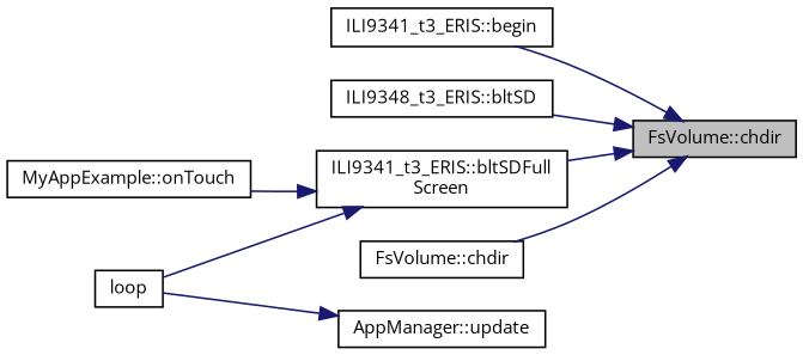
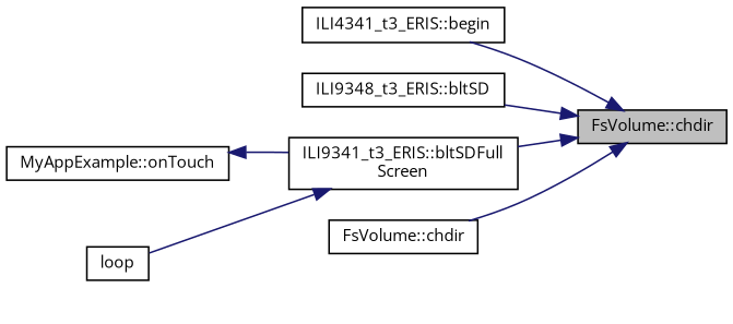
  digraph {
    fontname="Open Sans"
    rankdir=RL
    node [color=black fillcolor=white fontname="Open Sans" fontsize=10 shape=record style=filled]
    edge [color=midnightblue dir=back fontname="Open Sans" fontsize=10 labelfontname=Helvetica labelfontsize=10 style=solid]
    n1 [fillcolor=grey75 fontcolor=black height=0.2 label="FsVolume::chdir" width=0.4]
-   n2 [height=0.2 label="ILI9341_t3_ERIS::begin" width=0.4]
+   n2 [height=0.2 label="ILI4341_t3_ERIS::begin" width=0.4]
    n3 [height=0.2 label="ILI9348_t3_ERIS::bltSD" width=0.4]
    n4 [height=0.2 label="ILI9341_t3_ERIS::bltSDFull\lScreen" width=0.4]
    n5 [height=0.2 label="FsVolume::chdir" width=0.4]
    n6 [height=0.2 label="MyAppExample::onTouch" width=0.4]
    n7 [height=0.2 label=loop width=0.4]
-   n8 [height=0.2 label="AppManager::update" width=0.4]
    n1 -> n2
    n1 -> n3
    n1 -> n4
    n1 -> n5
-   n4 -> n6
+   n6 -> n4
    n4 -> n7
-   n8 -> n7
  }
